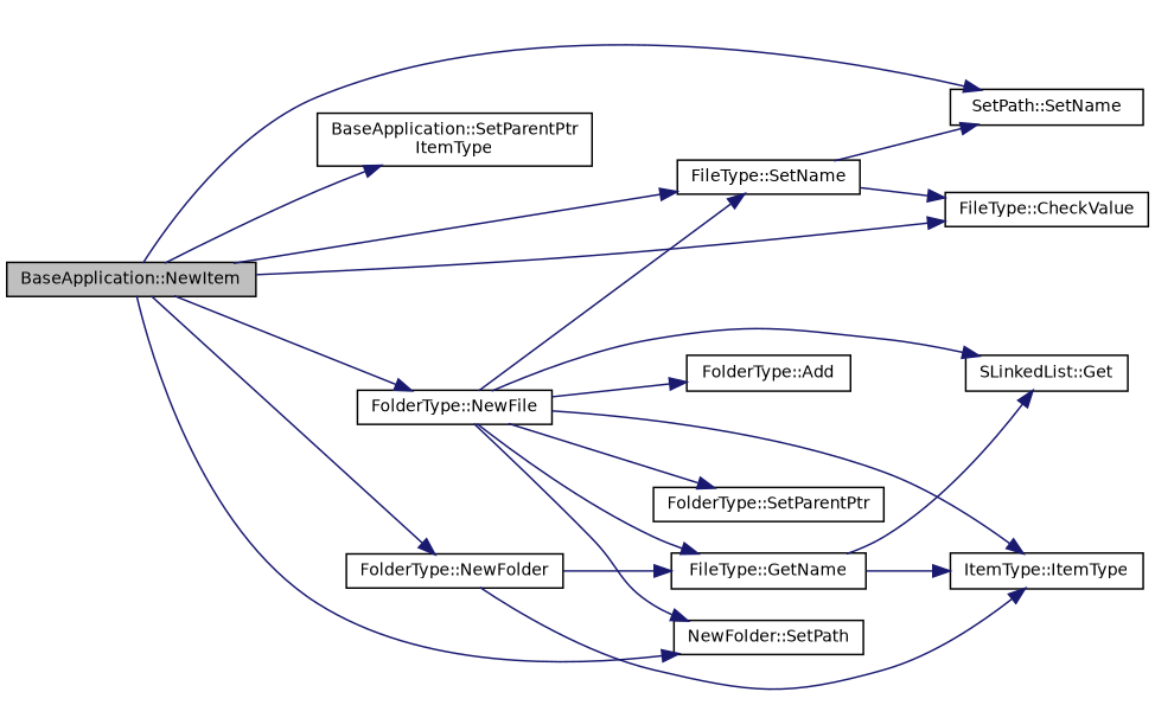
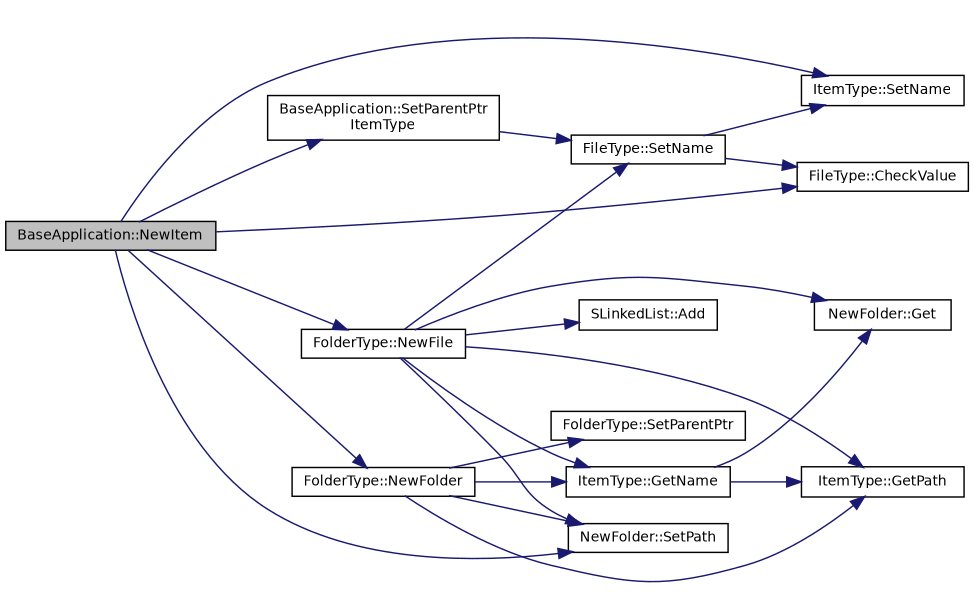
  digraph {
    rankdir=LR
    node [color=black fillcolor=white fontname=Helvetica fontsize=10 shape=record style=filled]
    edge [color=midnightblue fontname=Helvetica fontsize=10 labelfontname=Helvetica labelfontsize=10 style=solid]
    n1 [fillcolor=grey75 fontcolor=black height=0.2 label="BaseApplication::NewItem" width=0.4]
    n2 [height=0.2 label="BaseApplication::SetParentPtr\lItemType" width=0.4]
    n3 [height=0.2 label="FileType::SetName" width=0.4]
-   n4 [height=0.2 label="SetPath::SetName" width=0.4]
+   n4 [height=0.2 label="ItemType::SetName" width=0.4]
    n5 [height=0.2 label="FileType::CheckValue" width=0.4]
    n6 [height=0.2 label="NewFolder::SetPath" width=0.4]
    n7 [height=0.2 label="FolderType::NewFile" width=0.4]
    n8 [height=0.2 label="FolderType::NewFolder" width=0.4]
-   n9 [height=0.2 label="ItemType::ItemType" width=0.4]
-   n10 [height=0.2 label="SLinkedList::Get" width=0.4]
-   n11 [height=0.2 label="FileType::GetName" width=0.4]
-   n12 [height=0.2 label="FolderType::Add" width=0.4]
+   n9 [height=0.2 label="ItemType::GetPath" width=0.4]
+   n10 [height=0.2 label="NewFolder::Get" width=0.4]
+   n11 [height=0.2 label="ItemType::GetName" width=0.4]
+   n12 [height=0.2 label="SLinkedList::Add" width=0.4]
    n13 [height=0.2 label="FolderType::SetParentPtr" width=0.4]
    n1 -> n2
-   n1 -> n3
+   n2 -> n3
    n1 -> n4
    n1 -> n5
    n1 -> n6
    n1 -> n7
    n1 -> n8
    n3 -> n4
    n3 -> n5
    n7 -> n3
    n7 -> n6
    n7 -> n9
    n7 -> n10
    n7 -> n11
    n7 -> n12
+   n8 -> n6
    n8 -> n9
    n8 -> n11
-   n7 -> n13
+   n8 -> n13
    n11 -> n9
    n11 -> n10
  }
